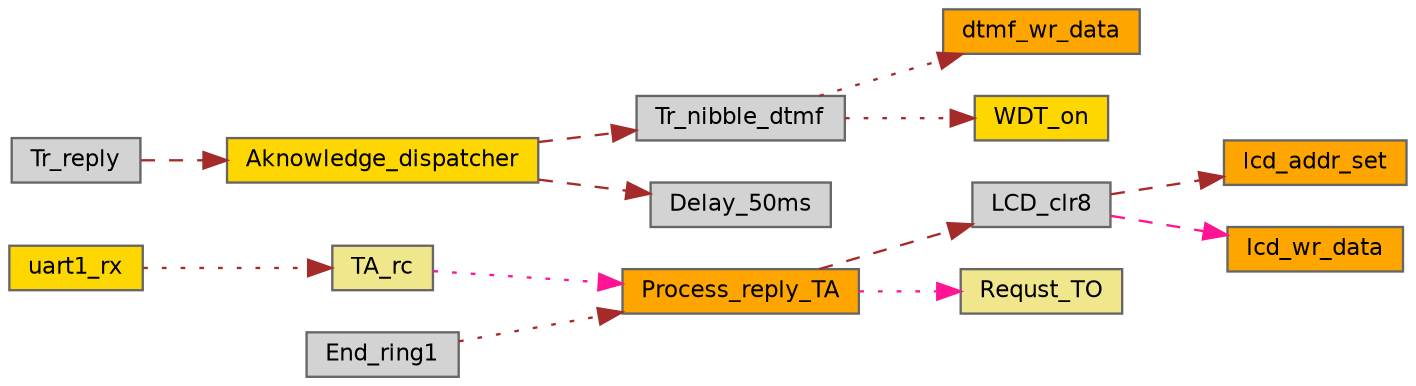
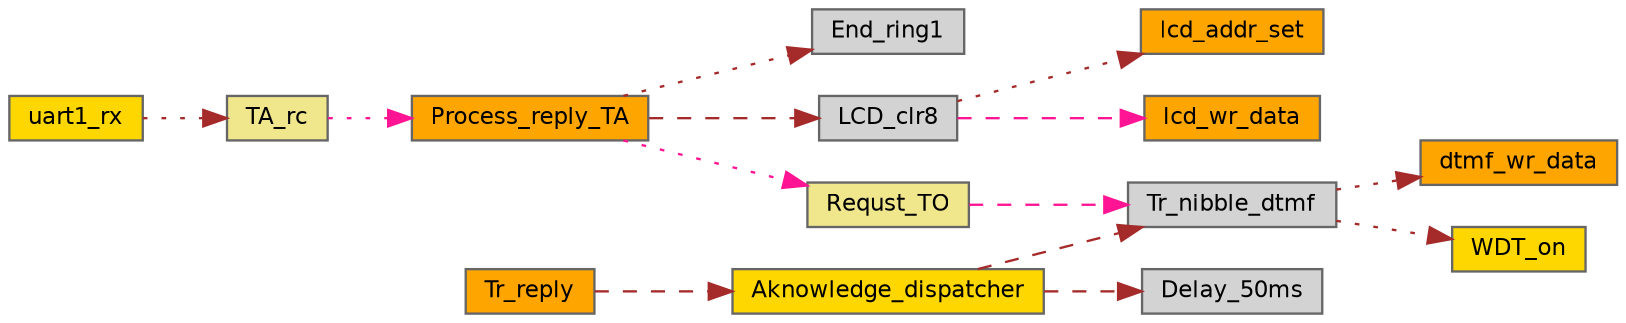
  digraph {
    rankdir=LR
    node [color=grey40 fillcolor=lightgrey fontname=Helvetica fontsize=10 shape=box style=filled]
    edge [color=brown fontname=Helvetica fontsize=10 labelfontname=Helvetica labelfontsize=10 style=dashed]
    n1 [color=gray40 fillcolor=gold fontcolor=black height=0.2 label=uart1_rx width=0.4]
    n2 [fillcolor=khaki height=0.2 label=TA_rc width=0.4]
    n3 [fillcolor=orange height=0.2 label=Process_reply_TA width=0.4]
    n4 [height=0.2 label=End_ring1 width=0.4]
    n5 [height=0.2 label=LCD_clr8 width=0.4]
    n6 [fillcolor=khaki height=0.2 label=Requst_TO width=0.4]
    n7 [fillcolor=orange height=0.2 label=lcd_addr_set width=0.4]
    n8 [fillcolor=orange height=0.2 label=lcd_wr_data width=0.4]
    n9 [height=0.2 label=Tr_nibble_dtmf width=0.4]
-   n10 [height=0.2 label=Tr_reply width=0.4]
+   n10 [fillcolor=orange height=0.2 label=Tr_reply width=0.4]
    n11 [fillcolor=gold height=0.2 label=Aknowledge_dispatcher width=0.4]
    n12 [fillcolor=orange height=0.2 label=dtmf_wr_data width=0.4]
    n13 [fillcolor=gold height=0.2 label=WDT_on width=0.4]
    n14 [height=0.2 label=Delay_50ms width=0.4]
    n1 -> n2 [style=dotted]
    n2 -> n3 [color=deeppink style=dotted]
-   n4 -> n3 [style=dotted]
+   n3 -> n4 [style=dotted]
    n3 -> n5
    n3 -> n6 [color=deeppink style=dotted]
-   n5 -> n7
+   n5 -> n7 [style=dotted]
    n5 -> n8 [color=deeppink]
+   n6 -> n9 [color=deeppink]
    n9 -> n12 [style=dotted]
    n9 -> n13 [style=dotted]
    n10 -> n11
    n11 -> n9
    n11 -> n14
  }
